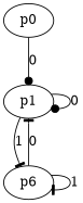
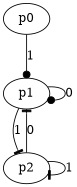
  digraph {
    edge [arrowhead=tee]
    n1 [label=p0]
    n2 [label=p1]
-   n3 [label=p6]
-   n1 -> n2 [arrowhead=dot label=0]
+   n3 [label=p2]
+   n1 -> n2 [arrowhead=dot label=1]
    n2 -> n2 [arrowhead=dot label=0]
    n2 -> n3 [label=1]
    n3 -> n2 [label=0]
    n3 -> n3 [label=1]
  }
